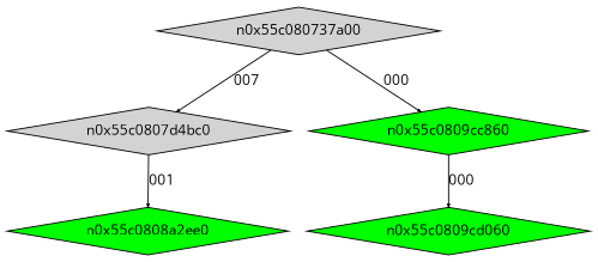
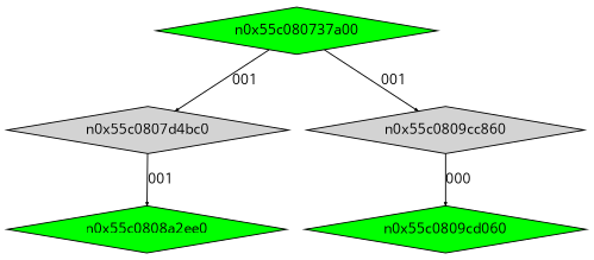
  digraph {
    fontname="Open Sans"
    node [fontname="Open Sans" shape=diamond style=filled]
    edge [arrowsize=.3 fontname="Open Sans"]
-   n0x55c080737a00 [height=.1 width=.1]
+   n0x55c080737a00 [height=.1 width=.1 fillcolor=green]
    n0x55c0807d4bc0 [fillcolor=lightgrey height=.1 width=.1]
-   n0x55c0809cc860 [height=.1 width=.1 fillcolor=green]
+   n0x55c0809cc860 [height=.1 width=.1]
    n0x55c0808a2ee0 [fillcolor=green height=.1 width=.1]
    n0x55c0809cd060 [fillcolor=green height=.1 width=.1]
-   n0x55c080737a00 -> n0x55c0807d4bc0 [label=007]
-   n0x55c080737a00 -> n0x55c0809cc860 [label=000]
+   n0x55c080737a00 -> n0x55c0807d4bc0 [label=001]
+   n0x55c080737a00 -> n0x55c0809cc860 [label=001]
    n0x55c0807d4bc0 -> n0x55c0808a2ee0 [label=001]
    n0x55c0809cc860 -> n0x55c0809cd060 [label=000]
  }
